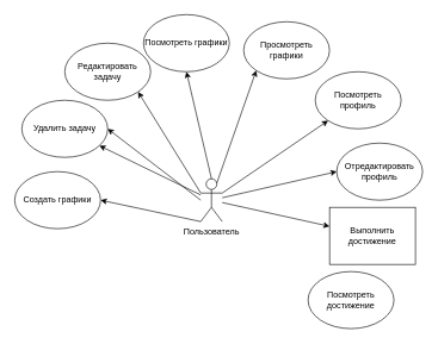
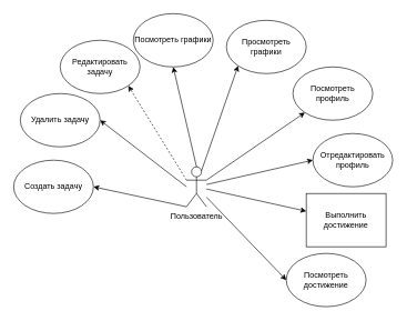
  <mxCell id="0" />
  <mxCell id="1" parent="0" />
  <mxCell id="2" value="Пользователь" style="shape=umlActor;verticalLabelPosition=bottom;verticalAlign=top;html=1;outlineConnect=0;" parent="1" vertex="1"><mxGeometry x="280" y="250" width="30" height="60" as="geometry" /></mxCell>
  <mxCell id="3" value="Посмотреть графики" style="ellipse;whiteSpace=wrap;html=1;" parent="1" vertex="1"><mxGeometry x="200" y="20" width="120" height="80" as="geometry" /></mxCell>
  <mxCell id="4" value="Просмотреть графики" style="ellipse;whiteSpace=wrap;html=1;" parent="1" vertex="1"><mxGeometry x="340" y="30" width="120" height="80" as="geometry" /></mxCell>
  <mxCell id="5" value="Посмотреть&lt;div&gt;профиль&lt;/div&gt;" style="ellipse;whiteSpace=wrap;html=1;" parent="1" vertex="1"><mxGeometry x="440" y="100" width="120" height="80" as="geometry" /></mxCell>
  <mxCell id="6" value="Посмотреть&lt;div&gt;достижение&lt;br&gt;&lt;/div&gt;" style="ellipse;whiteSpace=wrap;html=1;" parent="1" vertex="1"><mxGeometry x="430" y="380" width="120" height="80" as="geometry" /></mxCell>
  <mxCell id="7" value="" style="endArrow=classic;html=1;rounded=0;exitX=0.5;exitY=0;exitDx=0;exitDy=0;exitPerimeter=0;entryX=0.5;entryY=1;entryDx=0;entryDy=0;" parent="1" source="2" target="3" edge="1"><mxGeometry width="50" height="50" relative="1" as="geometry"><mxPoint x="420" y="300" as="sourcePoint" /><mxPoint x="470" y="250" as="targetPoint" /></mxGeometry></mxCell>
  <mxCell id="8" value="" style="endArrow=classic;html=1;rounded=0;exitX=1;exitY=0.333;exitDx=0;exitDy=0;exitPerimeter=0;" parent="1" source="2" target="5" edge="1"><mxGeometry width="50" height="50" relative="1" as="geometry"><mxPoint x="420" y="300" as="sourcePoint" /><mxPoint x="470" y="250" as="targetPoint" /></mxGeometry></mxCell>
  <mxCell id="9" value="" style="endArrow=classic;html=1;rounded=0;exitX=0.75;exitY=0.1;exitDx=0;exitDy=0;exitPerimeter=0;entryX=0;entryY=1;entryDx=0;entryDy=0;" parent="1" source="2" target="4" edge="1"><mxGeometry width="50" height="50" relative="1" as="geometry"><mxPoint x="420" y="300" as="sourcePoint" /><mxPoint x="470" y="250" as="targetPoint" /></mxGeometry></mxCell>
- <mxCell id="10" value="" style="endArrow=classic;html=1;rounded=0;" parent="1" source="2" target="12" edge="1"><mxGeometry width="50" height="50" relative="1" as="geometry"><mxPoint x="420" y="300" as="sourcePoint" /><mxPoint x="470" y="250" as="targetPoint" /></mxGeometry></mxCell>
+ <mxCell id="10" value="" style="endArrow=classic;html=1;rounded=0;entryX=0;entryY=0.5;entryDx=0;entryDy=0;" parent="1" source="2" target="6" edge="1"><mxGeometry width="50" height="50" relative="1" as="geometry"><mxPoint x="420" y="300" as="sourcePoint" /><mxPoint x="470" y="250" as="targetPoint" /></mxGeometry></mxCell>
  <mxCell id="11" value="Редактировать задачу" style="ellipse;whiteSpace=wrap;html=1;" vertex="1" parent="1"><mxGeometry x="90" y="60" width="120" height="80" as="geometry" /></mxCell>
  <mxCell id="12" value="Удалить задачу" style="ellipse;whiteSpace=wrap;html=1;" vertex="1" parent="1"><mxGeometry x="30" y="140" width="120" height="80" as="geometry" /></mxCell>
- <mxCell id="13" value="Создать графики" style="ellipse;whiteSpace=wrap;html=1;" vertex="1" parent="1"><mxGeometry x="20" y="240" width="120" height="80" as="geometry" /></mxCell>
- <mxCell id="14" value="" style="endArrow=classic;html=1;rounded=0;exitX=0;exitY=0.333;exitDx=0;exitDy=0;exitPerimeter=0;entryX=1;entryY=1;entryDx=0;entryDy=0;" edge="1" parent="1" source="2" target="11"><mxGeometry width="50" height="50" relative="1" as="geometry"><mxPoint x="340" y="310" as="sourcePoint" /><mxPoint x="390" y="260" as="targetPoint" /></mxGeometry></mxCell>
+ <mxCell id="13" value="Создать задачу" style="ellipse;whiteSpace=wrap;html=1;" vertex="1" parent="1"><mxGeometry x="20" y="240" width="120" height="80" as="geometry" /></mxCell>
+ <mxCell id="14" value="" style="endArrow=classic;html=1;rounded=0;exitX=0;exitY=0.333;exitDx=0;exitDy=0;exitPerimeter=0;entryX=1;entryY=1;entryDx=0;entryDy=0;dashed=1;" edge="1" parent="1" source="2" target="11"><mxGeometry width="50" height="50" relative="1" as="geometry"><mxPoint x="340" y="310" as="sourcePoint" /><mxPoint x="390" y="260" as="targetPoint" /></mxGeometry></mxCell>
  <mxCell id="15" value="" style="endArrow=classic;html=1;rounded=0;entryX=1;entryY=0.5;entryDx=0;entryDy=0;" edge="1" parent="1" target="12"><mxGeometry width="50" height="50" relative="1" as="geometry"><mxPoint x="280" y="280" as="sourcePoint" /><mxPoint x="390" y="260" as="targetPoint" /></mxGeometry></mxCell>
  <mxCell id="16" value="" style="endArrow=classic;html=1;rounded=0;exitX=0;exitY=1;exitDx=0;exitDy=0;exitPerimeter=0;entryX=1;entryY=0.5;entryDx=0;entryDy=0;" edge="1" parent="1" source="2" target="13"><mxGeometry width="50" height="50" relative="1" as="geometry"><mxPoint x="340" y="310" as="sourcePoint" /><mxPoint x="390" y="260" as="targetPoint" /></mxGeometry></mxCell>
  <mxCell id="17" value="&lt;span style=&quot;background-color: initial;&quot;&gt;Отредактировать&lt;/span&gt;&lt;div&gt;профиль&lt;/div&gt;" style="ellipse;whiteSpace=wrap;html=1;" vertex="1" parent="1"><mxGeometry x="470" y="200" width="120" height="80" as="geometry" /></mxCell>
  <mxCell id="18" value="Выполнить&lt;div&gt;достижение&lt;/div&gt;" style="whiteSpace=wrap;html=1;rounded=0;" vertex="1" parent="1"><mxGeometry x="460" y="290" width="120" height="80" as="geometry" /></mxCell>
  <mxCell id="19" value="" style="endArrow=classic;html=1;rounded=0;entryX=0;entryY=0.5;entryDx=0;entryDy=0;" edge="1" parent="1" source="2" target="17"><mxGeometry width="50" height="50" relative="1" as="geometry"><mxPoint x="340" y="310" as="sourcePoint" /><mxPoint x="390" y="260" as="targetPoint" /></mxGeometry></mxCell>
  <mxCell id="20" value="" style="endArrow=classic;html=1;rounded=0;" edge="1" parent="1" source="2" target="18"><mxGeometry width="50" height="50" relative="1" as="geometry"><mxPoint x="340" y="310" as="sourcePoint" /><mxPoint x="390" y="260" as="targetPoint" /></mxGeometry></mxCell>
